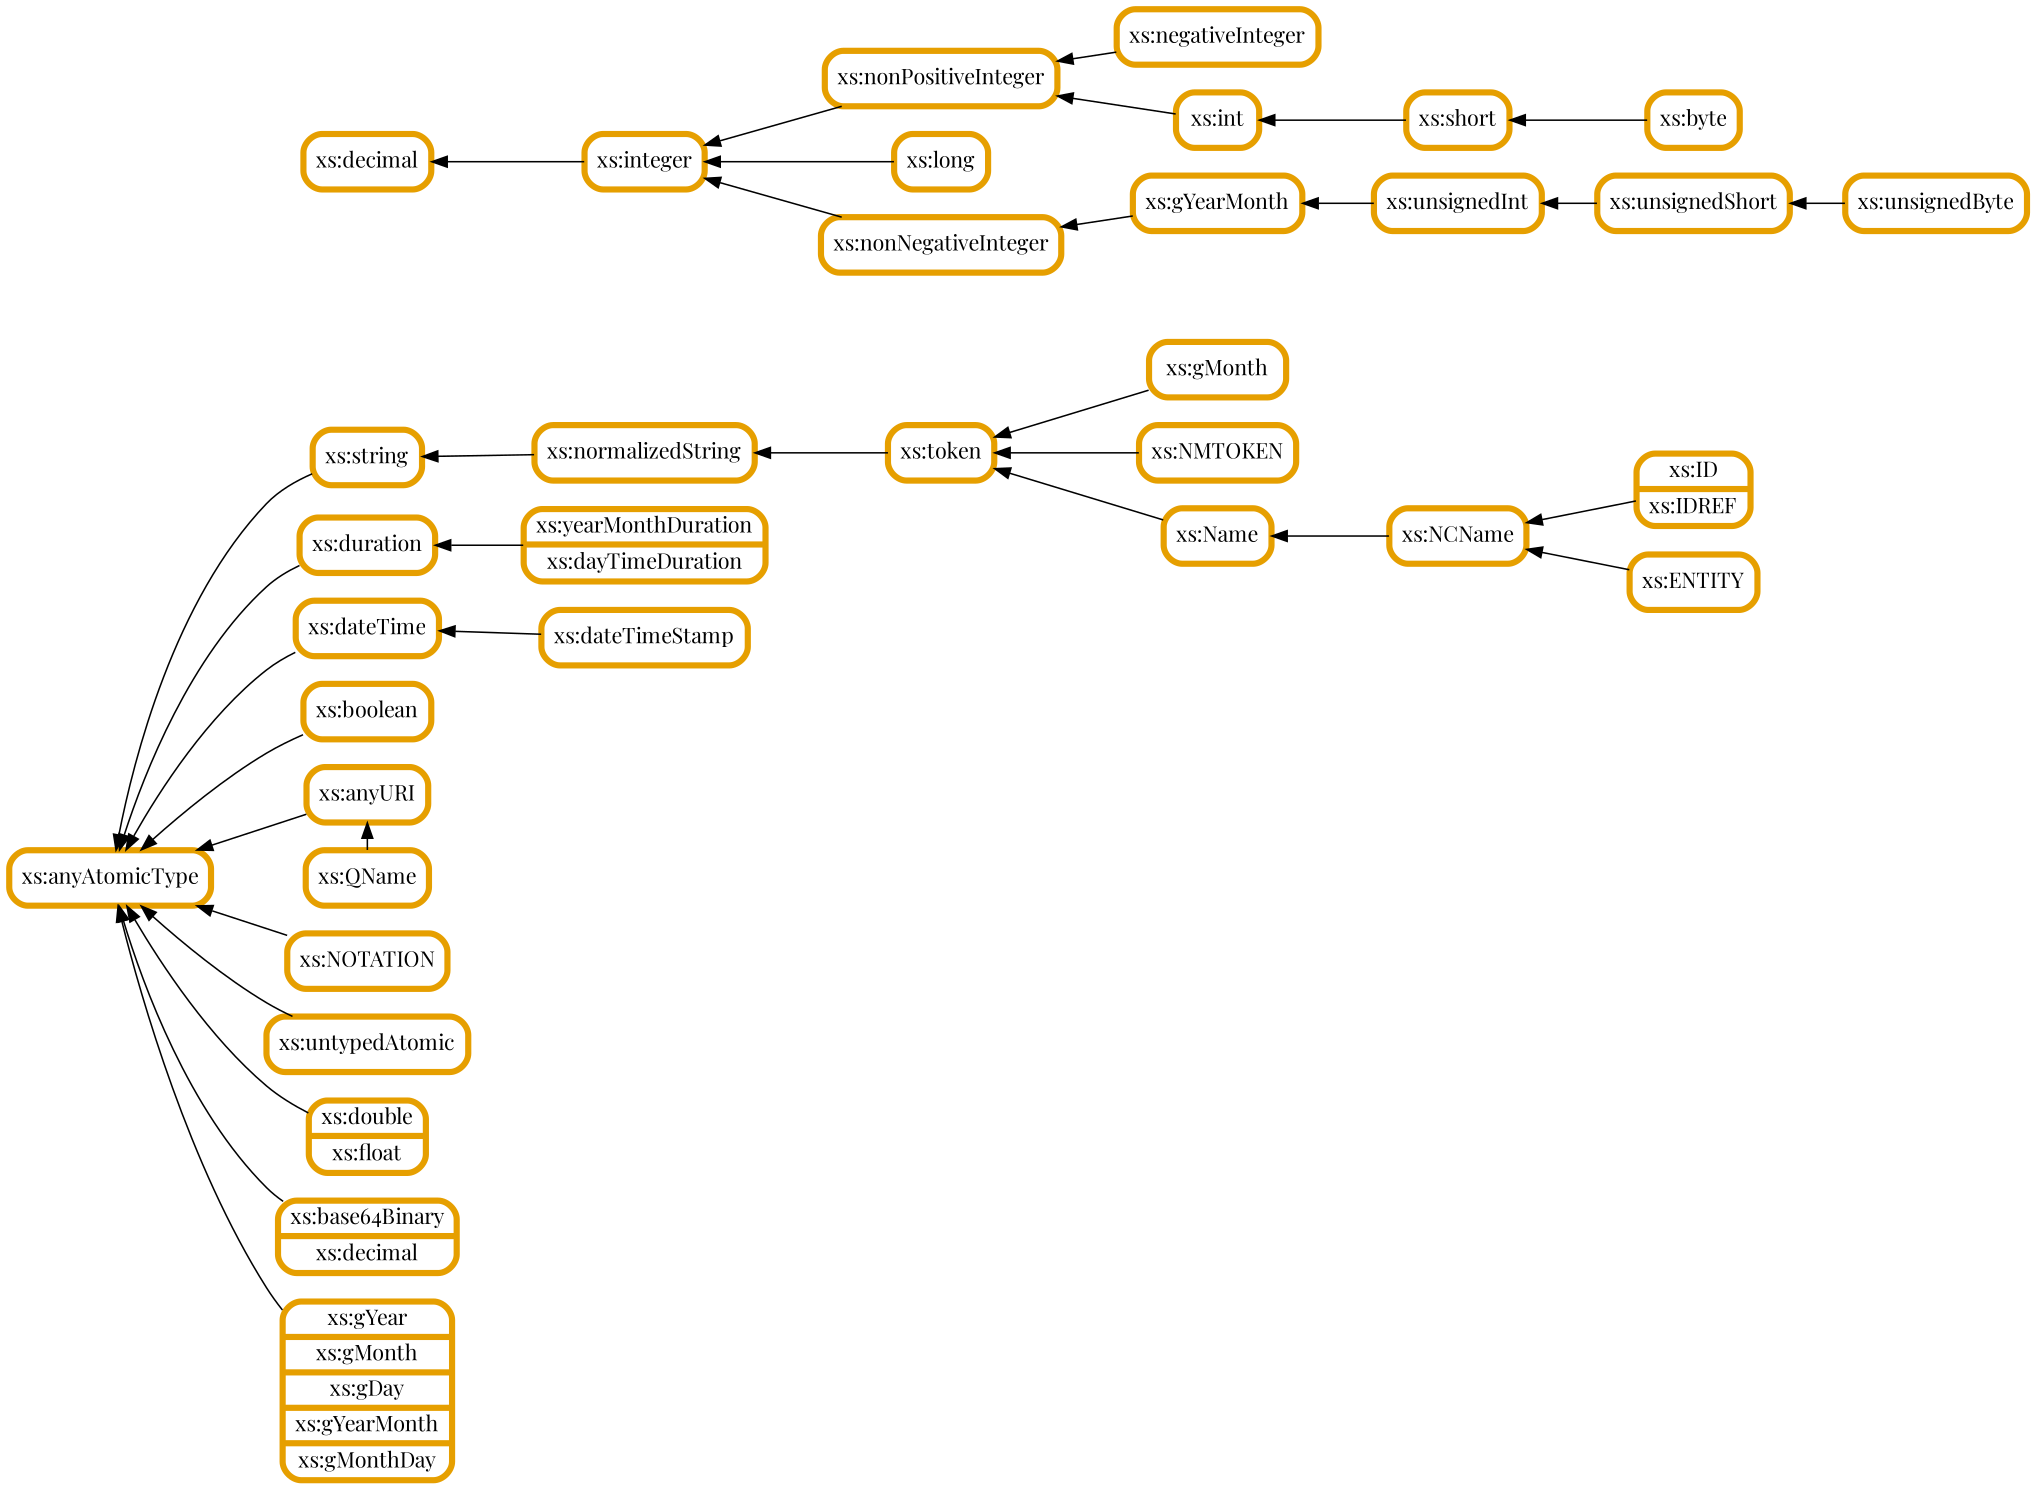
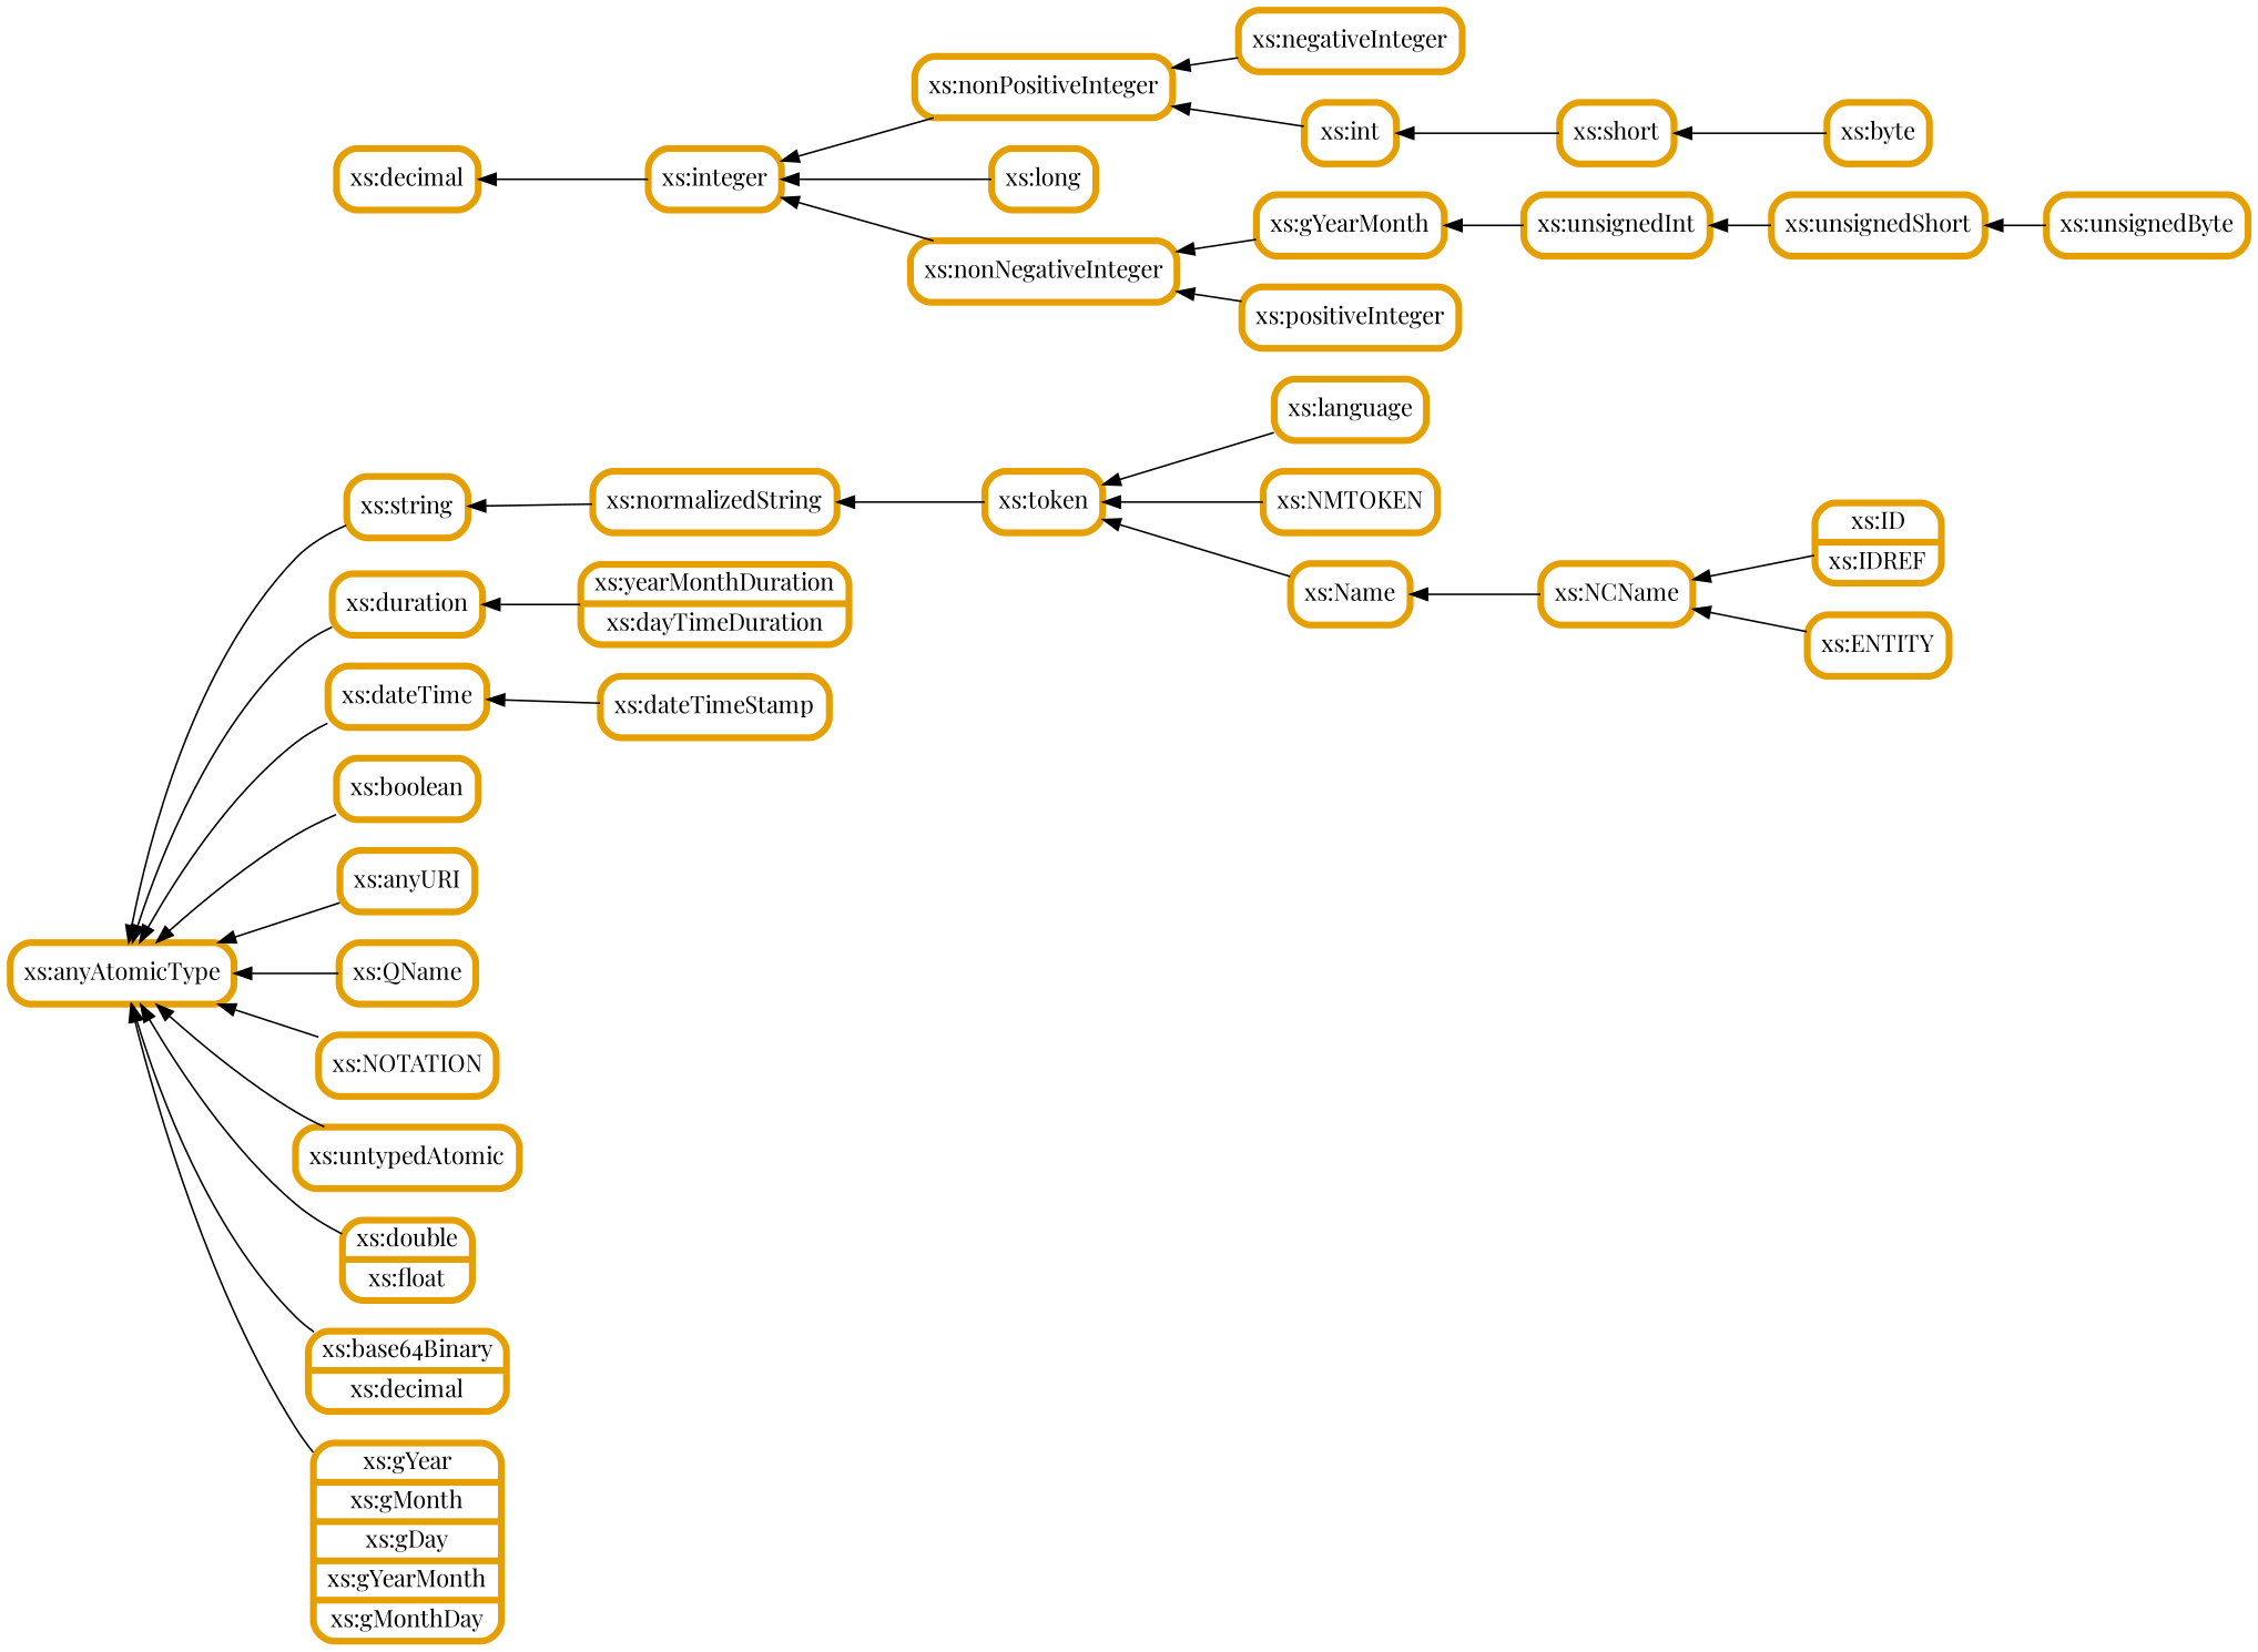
  digraph {
    fontname="Playfair Display"
    rankdir=LR
    node [color="#e69f00" fontname="Playfair Display" penwidth=4 shape=box style=rounded]
    edge [dir=back fontname="Playfair Display"]
    n1 [label="xs:string"]
    n2 [label="xs:duration"]
    n3 [label="xs:dateTime"]
    n4 [label="xs:decimal"]
    n5 [label="xs:boolean"]
    n6 [label="xs:anyURI"]
    n7 [label="xs:QName"]
    n8 [label="xs:NOTATION"]
    n9 [label="xs:normalizedString"]
    n10 [label="xs:yearMonthDuration|xs:dayTimeDuration" shape=record]
    n11 [label="xs:dateTimeStamp"]
    n12 [label="xs:integer"]
    n13 [label="xs:anyAtomicType"]
    n14 [label="xs:untypedAtomic"]
    n15 [label="xs:double|xs:float" shape=record]
    n16 [label="xs:base64Binary|xs:decimal" shape=record]
    n17 [label="xs:gYear|xs:gMonth|xs:gDay|xs:gYearMonth|xs:gMonthDay" shape=record]
    n18 [label="xs:token"]
    n19 [label="xs:nonPositiveInteger"]
    n20 [label="xs:long"]
    n21 [label="xs:nonNegativeInteger"]
    n22 [label="xs:negativeInteger"]
    n23 [label="xs:int"]
    n24 [label="xs:gYearMonth"]
+   n25 [label="xs:positiveInteger"]
    n26 [label="xs:short"]
    n27 [label="xs:byte"]
    n28 [label="xs:unsignedInt"]
    n29 [label="xs:unsignedShort"]
    n30 [label="xs:unsignedByte"]
-   n31 [label="xs:gMonth"]
+   n31 [label="xs:language"]
    n32 [label="xs:NMTOKEN"]
    n33 [label="xs:Name"]
    n34 [label="xs:NCName"]
    n35 [label="xs:ID|xs:IDREF" shape=record]
    n36 [label="xs:ENTITY"]
    subgraph sub_1 {
      rank=same
      n1
      n2
      n3
      n4
      n5
      n6
      n7
      n8
    }
    n1 -> n9
    n2 -> n10
    n3 -> n11
    n4 -> n12
    n9 -> n18
    n12 -> n19
    n12 -> n20
    n12 -> n21
    n13 -> n1
    n13 -> n2
    n13 -> n3
    n13 -> n5
    n13 -> n6
-   n6 -> n7
+   n13 -> n7
    n13 -> n8
    n13 -> n14
    n13 -> n15
    n13 -> n16
    n13 -> n17
    n18 -> n31
    n18 -> n32
    n18 -> n33
    n19 -> n22
    n19 -> n23
    n21 -> n24
+   n21 -> n25
    n23 -> n26
    n24 -> n28
    n26 -> n27
    n28 -> n29
    n29 -> n30
    n33 -> n34
    n34 -> n35
    n34 -> n36
  }
